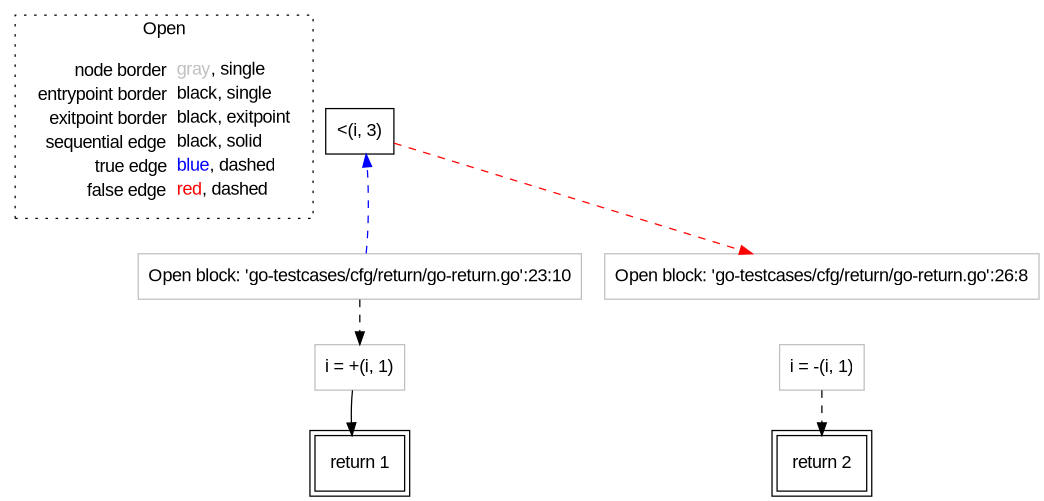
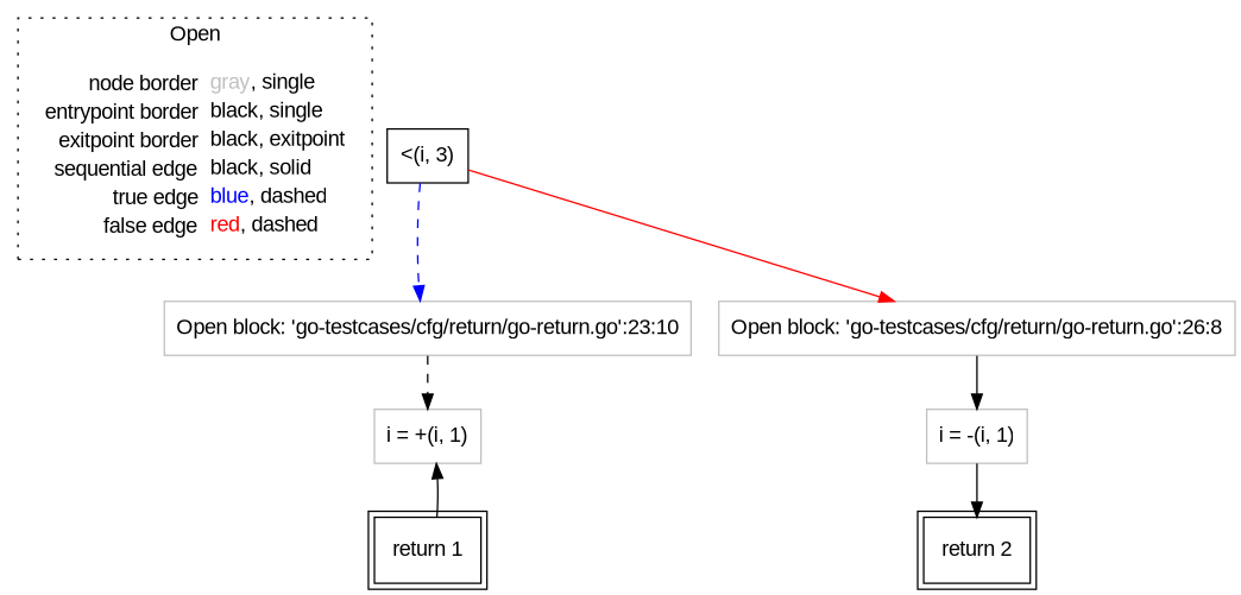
  digraph {
    fontname="Liberation Sans"
    node [fontname="Liberation Sans" shape=rect color=gray]
    edge [color=black fontname="Liberation Sans"]
    n1 [label=<<table border="0" cellpadding="2" cellspacing="0" cellborder="0"><tr><td align="right">node border&nbsp;</td><td align="left"><font color="gray">gray</font>, single</td></tr><tr><td align="right">entrypoint border&nbsp;</td><td align="left"><font color="black">black</font>, single</td></tr><tr><td align="right">exitpoint border&nbsp;</td><td align="left"><font color="black">black</font>, exitpoint</td></tr><tr><td align="right">sequential edge&nbsp;</td><td align="left"><font color="black">black</font>, solid</td></tr><tr><td align="right">true edge&nbsp;</td><td align="left"><font color="blue">blue</font>, dashed</td></tr><tr><td align="right">false edge&nbsp;</td><td align="left"><font color="red">red</font>, dashed</td></tr></table>> shape=plaintext color=""]
    n2 [color=black label=<&lt;(i, 3)>]
    n3 [label=<Open block: 'go-testcases/cfg/return/go-return.go':23:10>]
    n4 [label=<Open block: 'go-testcases/cfg/return/go-return.go':26:8>]
    n5 [label=<i = +(i, 1)>]
    n6 [label=<i = -(i, 1)>]
    n7 [color=black label=<return 1> peripheries=2]
    n8 [color=black label=<return 2> peripheries=2]
    subgraph cluster_1 {
      label=Open
      style=dotted
      n1
    }
-   n3 -> n2 [color=blue style=dashed]
-   n2 -> n4 [color=red style=dashed]
+   n2 -> n3 [color=blue style=dashed]
+   n2 -> n4 [color=red style=solid]
    n3 -> n5 [style=dashed]
-   n5 -> n7
-   n6 -> n8 [style=dashed]
+   n4 -> n6
+   n7 -> n5
+   n6 -> n8
  }
